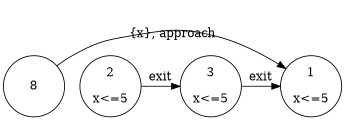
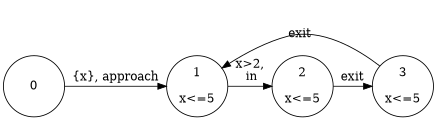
  digraph {
    rankdir=TB
    node [color=black fixedsize=true fontsize=14 shape=circle]
-   n1 [height=1 label=8 width=1]
+   n1 [height=1 label=0 width=1]
    n2 [height=1 label="3\n\nx<=5" width=1]
    n3 [height=1 label="1\n\nx<=5" width=1]
    n4 [height=1 label="2\n\nx<=5" width=1]
    subgraph sub_1 {
      rank=same
      n1
      n2
    }
    subgraph sub_2 {
      rank=same
      n3
      n4
    }
    subgraph sub_3 {
      rank=same
      n1
      n3
    }
    subgraph sub_4 {
      rank=same
      n2
      n4
    }
    n1 -> n3 [label="{x}, approach"]
    n2 -> n3 [label=exit]
+   n3 -> n4 [label="x>2,\l in"]
    n4 -> n2 [label=exit]
  }
